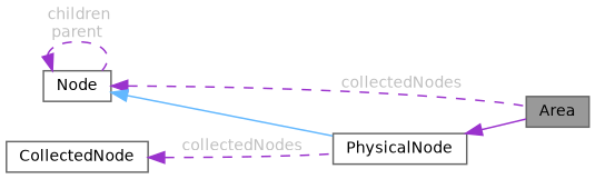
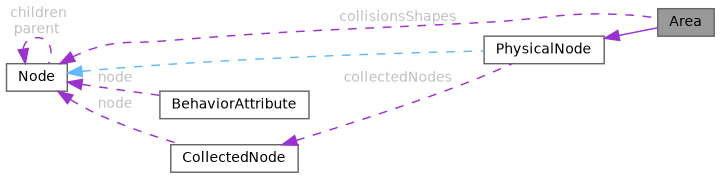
  digraph {
    rankdir=LR
    node [color=gray40 fillcolor=white fontname=Helvetica fontsize=10 shape=box style=filled]
    edge [color=darkorchid3 dir=back fontname=Helvetica fontsize=10 labelfontname=Helvetica labelfontsize=10 style=dashed fontcolor=grey]
    n1 [fillcolor=grey60 fontcolor=black height=0.2 label=Area width=0.4]
    n2 [height=0.2 label=PhysicalNode width=0.4]
    n3 [height=0.2 label="Node" width=0.4]
+   n4 [height=0.2 label=BehaviorAttribute width=0.4]
    n5 [height=0.2 label=CollectedNode width=0.4]
    n2 -> n1 [style=solid fontcolor=""]
-   n3 -> n1 [label=" collectedNodes"]
-   n3 -> n2 [color=steelblue1 style=solid fontcolor=""]
+   n3 -> n1 [label=" collisionsShapes"]
+   n3 -> n2 [color=steelblue1 fontcolor=""]
    n3 -> n3 [label=" children\nparent"]
+   n3 -> n4 [label=" node"]
+   n3 -> n5 [label=" node"]
    n5 -> n2 [label=" collectedNodes"]
  }
